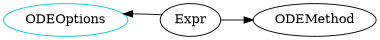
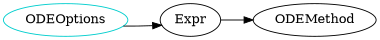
  digraph {
    rankdir=LR
    n1 [color=cyan3 label=ODEOptions shape=oval]
    Expr
    ODEMethod
-   Expr -> n1
+   n1 -> Expr
    Expr -> ODEMethod
  }
